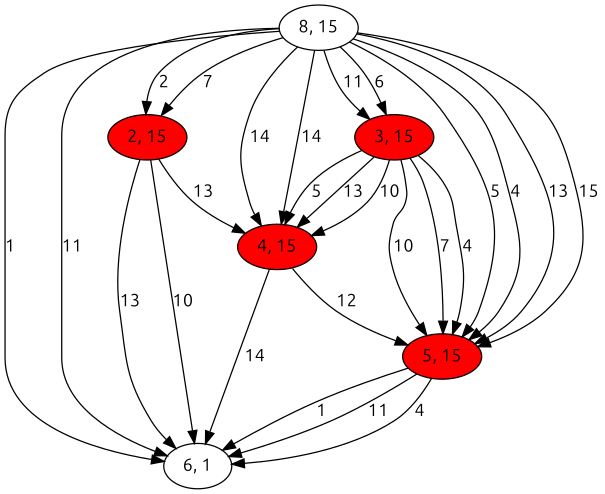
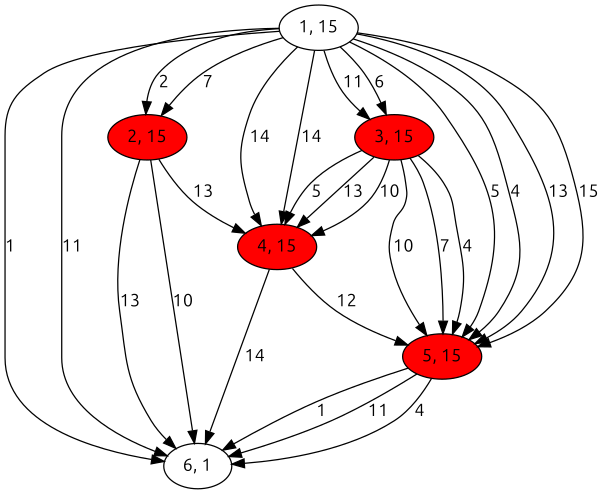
  digraph {
    fontname=Ubuntu
    node [fontname=Ubuntu fillcolor=red style=filled]
    edge [fontname=Ubuntu]
-   n1 [label="8, 15" fillcolor="" style=""]
+   n1 [label="1, 15" fillcolor="" style=""]
    n2 [label="2, 15"]
    n3 [label="3, 15"]
    n4 [label="4, 15"]
    n5 [label="5, 15"]
    n6 [label="6, 1" fillcolor="" style=""]
    n1 -> n2 [label=2]
    n1 -> n2 [label=7]
    n1 -> n3 [label=11]
    n1 -> n3 [label=6]
    n1 -> n4 [label=14]
    n1 -> n4 [label=14]
    n1 -> n5 [label=5]
    n1 -> n5 [label=4]
    n1 -> n5 [label=13]
    n1 -> n5 [label=15]
    n1 -> n6 [label=1]
    n1 -> n6 [label=11]
    n2 -> n4 [label=13]
    n2 -> n6 [label=13]
    n2 -> n6 [label=10]
    n3 -> n4 [label=13]
    n3 -> n4 [label=10]
    n3 -> n4 [label=5]
    n3 -> n5 [label=10]
    n3 -> n5 [label=7]
    n3 -> n5 [label=4]
    n4 -> n5 [label=12]
    n4 -> n6 [label=14]
    n5 -> n6 [label=11]
    n5 -> n6 [label=4]
    n5 -> n6 [label=1]
  }
